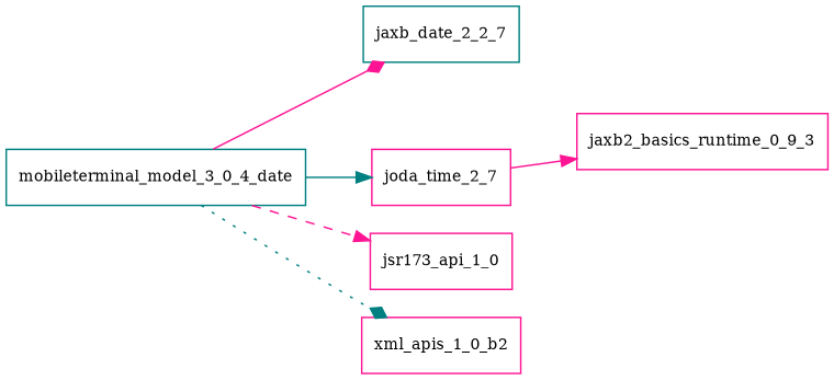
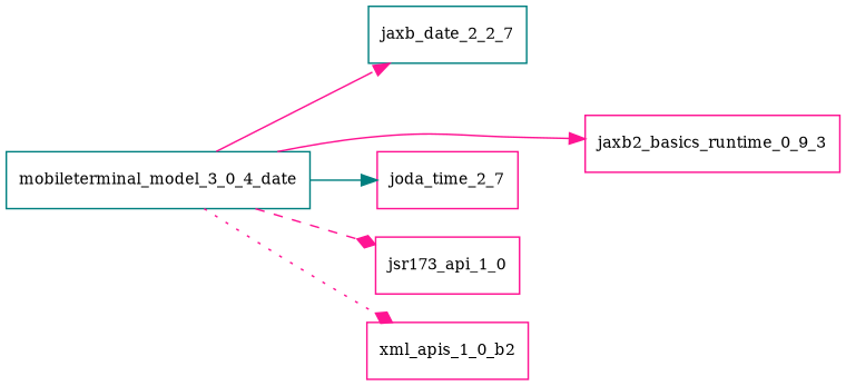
  digraph {
    rankdir=LR
    node [color=deeppink fontsize=10.0 shape=box]
    edge [arrowhead=diamond color=deeppink style=solid]
    mobileterminal_model_3_0_4_date [color=teal]
    n2 [color=teal label=jaxb_date_2_2_7]
    jaxb2_basics_runtime_0_9_3
    joda_time_2_7
    jsr173_api_1_0
    xml_apis_1_0_b2
-   mobileterminal_model_3_0_4_date -> n2
-   joda_time_2_7 -> jaxb2_basics_runtime_0_9_3 [arrowhead=normal]
+   mobileterminal_model_3_0_4_date -> n2 [arrowhead=normal]
+   mobileterminal_model_3_0_4_date -> jaxb2_basics_runtime_0_9_3 [arrowhead=normal]
    mobileterminal_model_3_0_4_date -> joda_time_2_7 [arrowhead=normal color=teal]
-   mobileterminal_model_3_0_4_date -> jsr173_api_1_0 [arrowhead=normal style=dashed]
-   mobileterminal_model_3_0_4_date -> xml_apis_1_0_b2 [color=teal style=dotted]
+   mobileterminal_model_3_0_4_date -> jsr173_api_1_0 [style=dashed]
+   mobileterminal_model_3_0_4_date -> xml_apis_1_0_b2 [style=dotted]
  }
